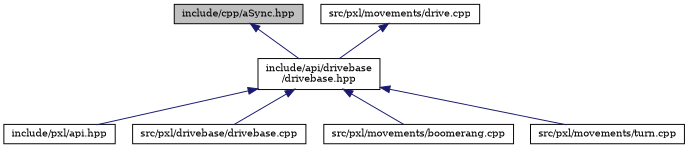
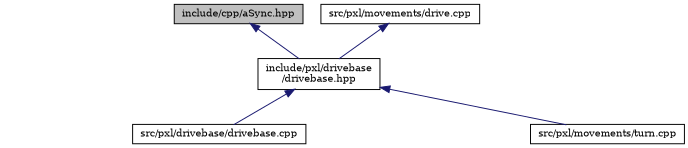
  digraph {
    fontname="DejaVu Serif"
    node [color=black fillcolor=white fontname="DejaVu Serif" fontsize=10 shape=record style=filled]
    edge [color=midnightblue dir=back fontname="DejaVu Serif" fontsize=10 labelfontname=Helvetica labelfontsize=10 style=solid]
    n1 [fillcolor=grey75 fontcolor=black height=0.2 label="include/cpp/aSync.hpp" width=0.4]
-   n2 [height=0.2 label="include/api/drivebase\l/drivebase.hpp" width=0.4]
-   n3 [height=0.2 label="include/pxl/api.hpp" width=0.4]
+   n2 [height=0.2 label="include/pxl/drivebase\l/drivebase.hpp" width=0.4]
    n4 [height=0.2 label="src/pxl/drivebase/drivebase.cpp" width=0.4]
-   n5 [height=0.2 label="src/pxl/movements/boomerang.cpp" width=0.4]
    n6 [height=0.2 label="src/pxl/movements/turn.cpp" width=0.4]
    n7 [height=0.2 label="src/pxl/movements/drive.cpp" width=0.4]
    n1 -> n2
-   n2 -> n3
    n2 -> n4
-   n2 -> n5
    n2 -> n6
    n7 -> n2
  }
